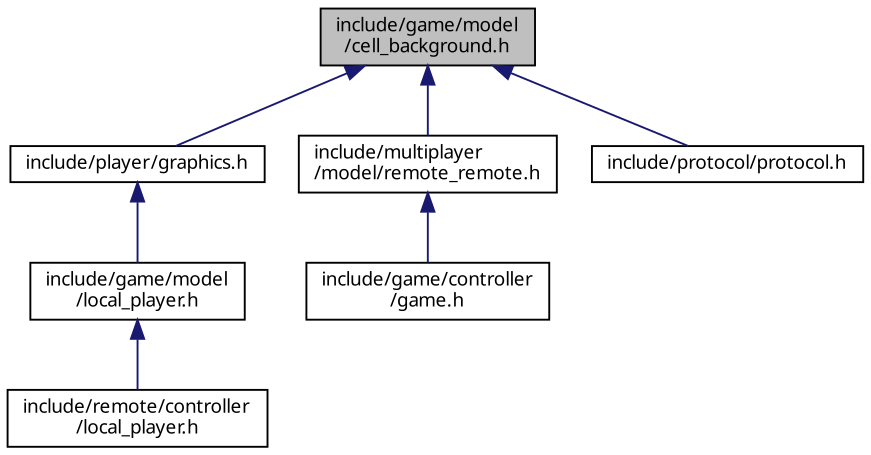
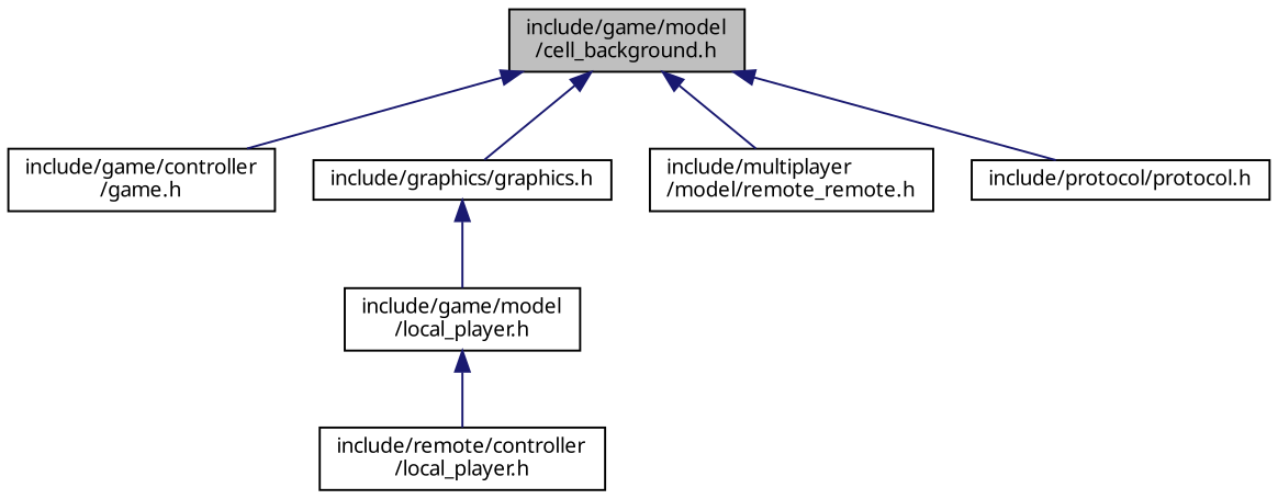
  digraph {
    fontname="Noto Sans"
    node [color=black fillcolor=white fontname="Noto Sans" fontsize=10 shape=record style=filled]
    edge [color=midnightblue dir=back fontname="Noto Sans" fontsize=10 labelfontname=Helvetica labelfontsize=10 style=solid]
    n1 [fillcolor=grey75 fontcolor=black height=0.2 label="include/game/model\l/cell_background.h" width=0.4]
    n2 [height=0.2 label="include/game/controller\l/game.h" width=0.4]
-   n3 [height=0.2 label="include/player/graphics.h" width=0.4]
+   n3 [height=0.2 label="include/graphics/graphics.h" width=0.4]
    n4 [height=0.2 label="include/multiplayer\l/model/remote_remote.h" width=0.4]
    n5 [height=0.2 label="include/protocol/protocol.h" width=0.4]
    n6 [height=0.2 label="include/game/model\l/local_player.h" width=0.4]
    n7 [height=0.2 label="include/remote/controller\l/local_player.h" width=0.4]
-   n4 -> n2
+   n1 -> n2
    n1 -> n3
    n1 -> n4
    n1 -> n5
    n3 -> n6
    n6 -> n7
  }
